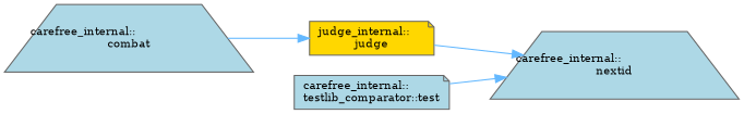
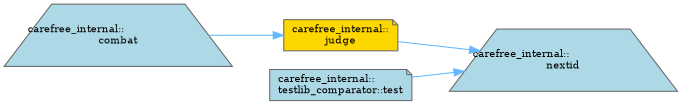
  digraph {
    fontname="DejaVu Serif"
    rankdir=RL
    node [color=grey40 fillcolor=lightblue fontname="DejaVu Serif" fontsize=10 shape=trapezium style=filled]
    edge [color=steelblue1 dir=back fontname="DejaVu Serif" fontsize=10 labelfontname=Helvetica labelfontsize=10 style=solid]
    n1 [color=gray40 fontcolor=black height=0.2 label="carefree_internal::\lnextid" width=0.4]
-   n2 [fillcolor=gold height=0.2 label="judge_internal::\ljudge" shape=note width=0.4]
+   n2 [fillcolor=gold height=0.2 label="carefree_internal::\ljudge" shape=note width=0.4]
    n3 [height=0.2 label="carefree_internal::\ltestlib_comparator::test" shape=note width=0.4]
    n4 [height=0.2 label="carefree_internal::\lcombat" width=0.4]
    n1 -> n2
    n1 -> n3
    n2 -> n4
  }
